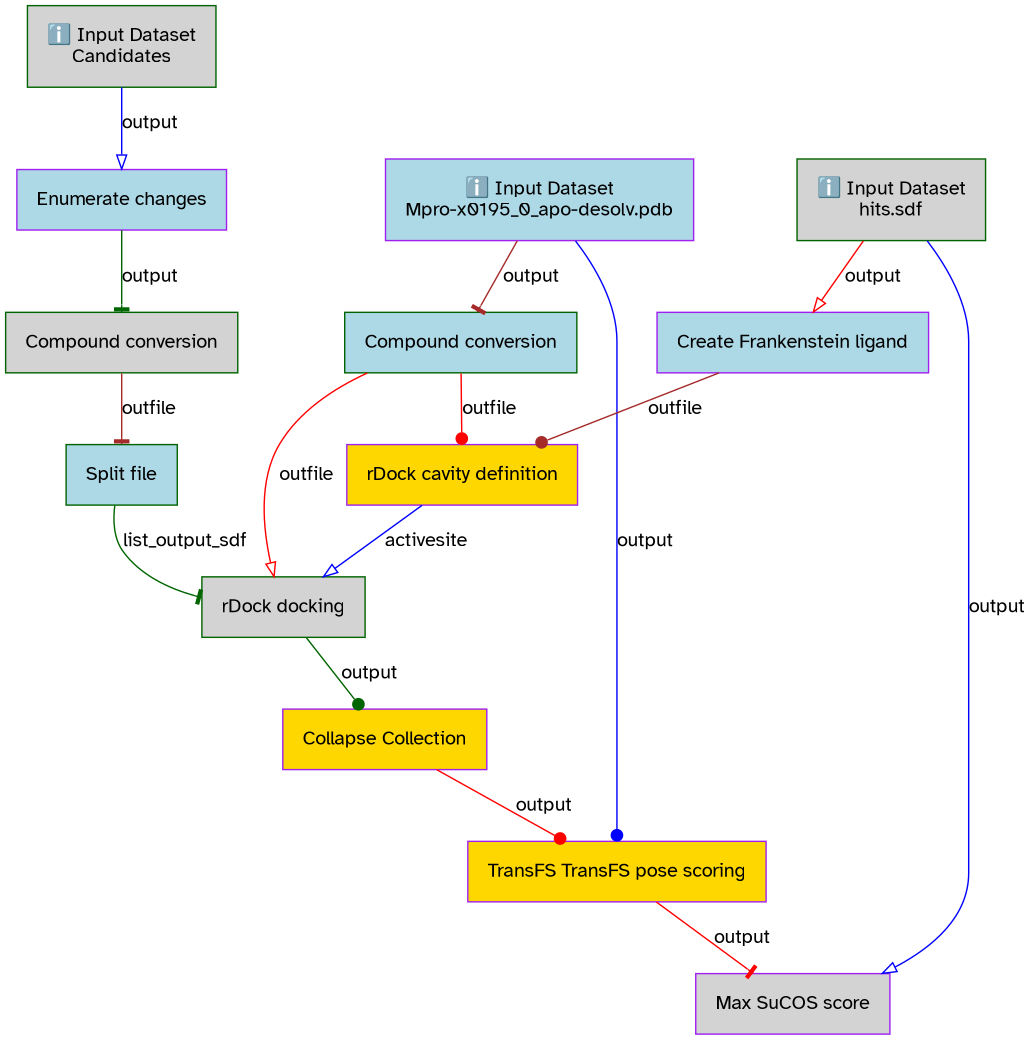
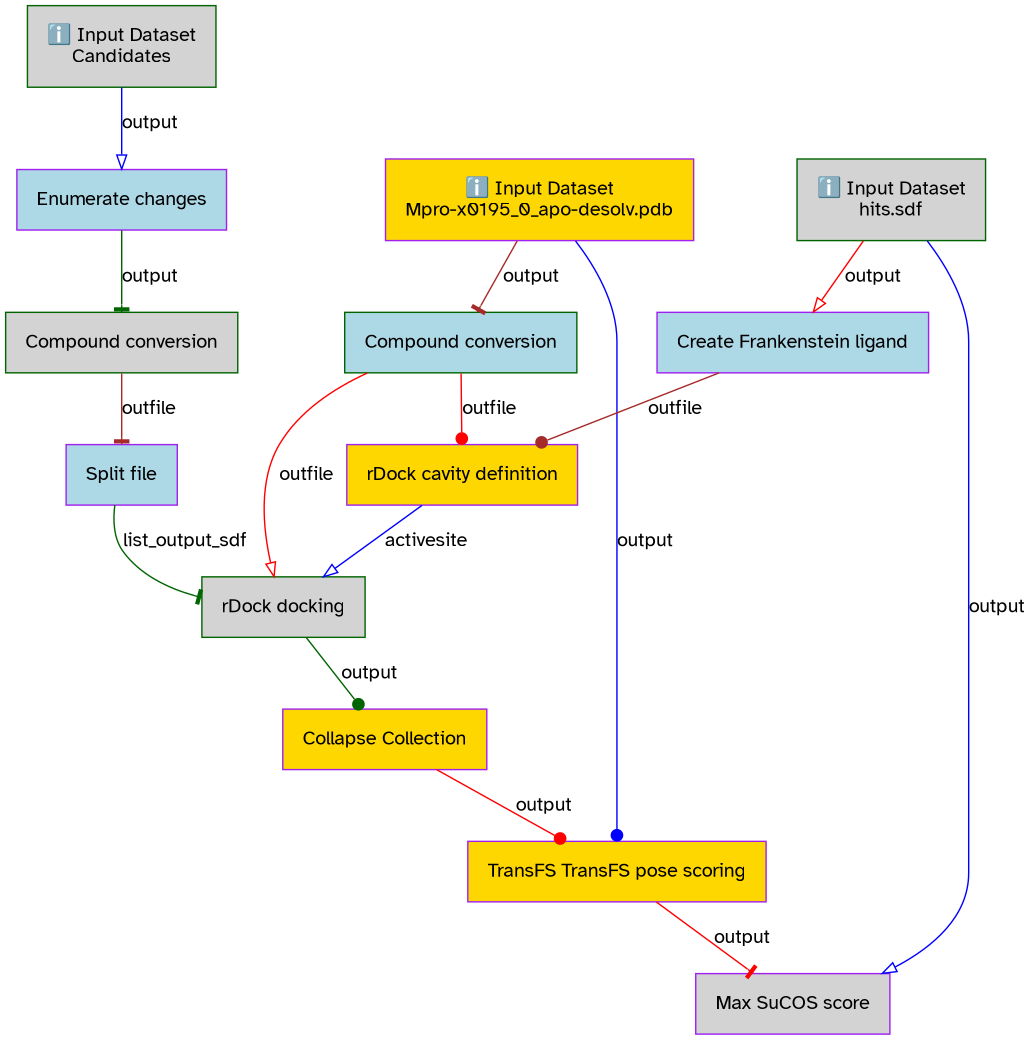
  digraph {
    node [color=purple fillcolor=lightgrey fontname="Atkinson Hyperlegible" margin="0.2,0.2" shape=box style=filled]
    edge [arrowhead=onormal color=red fontname="Atkinson Hyperlegible"]
    n1 [color=darkgreen label="ℹ️ Input Dataset\nCandidates"]
    n2 [fillcolor=lightblue label="Enumerate changes"]
    n3 [color=darkgreen label="Compound conversion"]
-   n4 [fillcolor=lightblue label="ℹ️ Input Dataset\nMpro-x0195_0_apo-desolv.pdb"]
+   n4 [fillcolor=gold label="ℹ️ Input Dataset\nMpro-x0195_0_apo-desolv.pdb"]
    n5 [color=darkgreen fillcolor=lightblue label="Compound conversion"]
    n6 [fillcolor=gold label="TransFS TransFS pose scoring"]
    n7 [fillcolor=gold label="rDock cavity definition"]
    n8 [color=darkgreen label="rDock docking"]
    n9 [label="Max SuCOS score"]
    n10 [color=darkgreen label="ℹ️ Input Dataset\nhits.sdf"]
    n11 [fillcolor=lightblue label="Create Frankenstein ligand"]
-   n12 [color=darkgreen fillcolor=lightblue label="Split file"]
+   n12 [fillcolor=lightblue label="Split file"]
    n13 [fillcolor=gold label="Collapse Collection"]
    n1 -> n2 [color=blue label=output]
    n2 -> n3 [arrowhead=tee color=darkgreen label=output]
    n3 -> n12 [arrowhead=tee color=brown label=outfile]
    n4 -> n5 [arrowhead=tee color=brown label=output]
    n4 -> n6 [arrowhead=dot color=blue label=output]
    n5 -> n7 [arrowhead=dot label=outfile]
    n5 -> n8 [label=outfile]
    n6 -> n9 [arrowhead=tee label=output]
    n7 -> n8 [color=blue label=activesite]
    n8 -> n13 [arrowhead=dot color=darkgreen label=output]
    n10 -> n9 [color=blue label=output]
    n10 -> n11 [label=output]
    n11 -> n7 [arrowhead=dot color=brown label=outfile]
    n12 -> n8 [arrowhead=tee color=darkgreen label=list_output_sdf]
    n13 -> n6 [arrowhead=dot label=output]
  }
